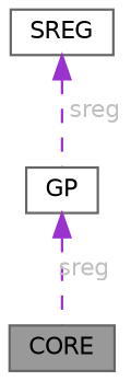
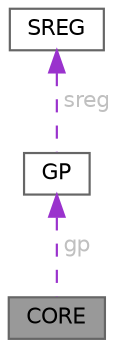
  digraph {
    node [color=gray40 fillcolor=white fontname=Helvetica fontsize=10 shape=box style=filled]
    edge [color=darkorchid3 dir=back fontcolor=grey fontname=Helvetica fontsize=10 labelfontname=Helvetica labelfontsize=10 style=dashed]
    n1 [fillcolor=grey60 fontcolor=black height=0.2 label=CORE width=0.4]
    n2 [height=0.2 label=GP width=0.4]
    n3 [height=0.2 label=SREG width=0.4]
-   n2 -> n1 [label=" sreg"]
+   n2 -> n1 [label=" gp"]
    n3 -> n2 [label=" sreg"]
  }
